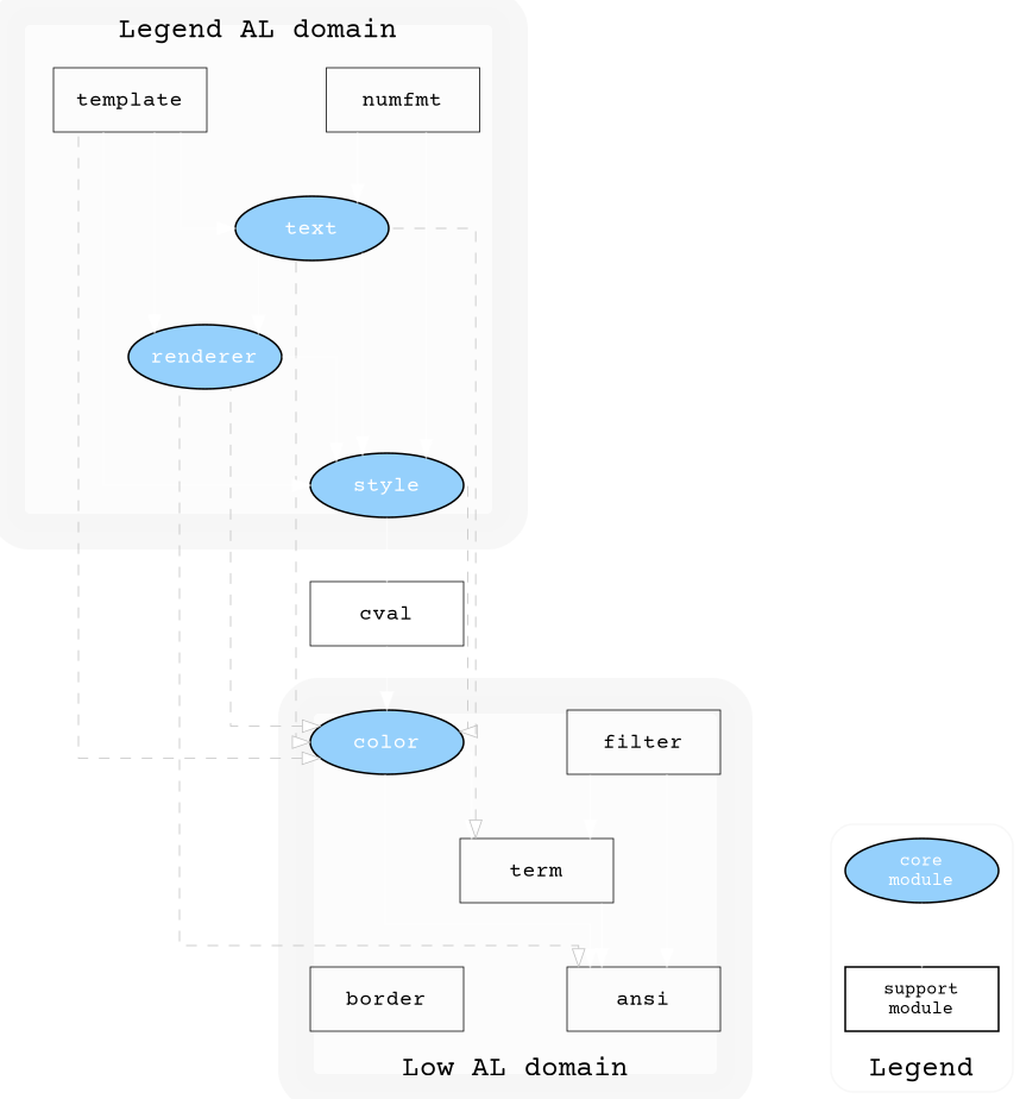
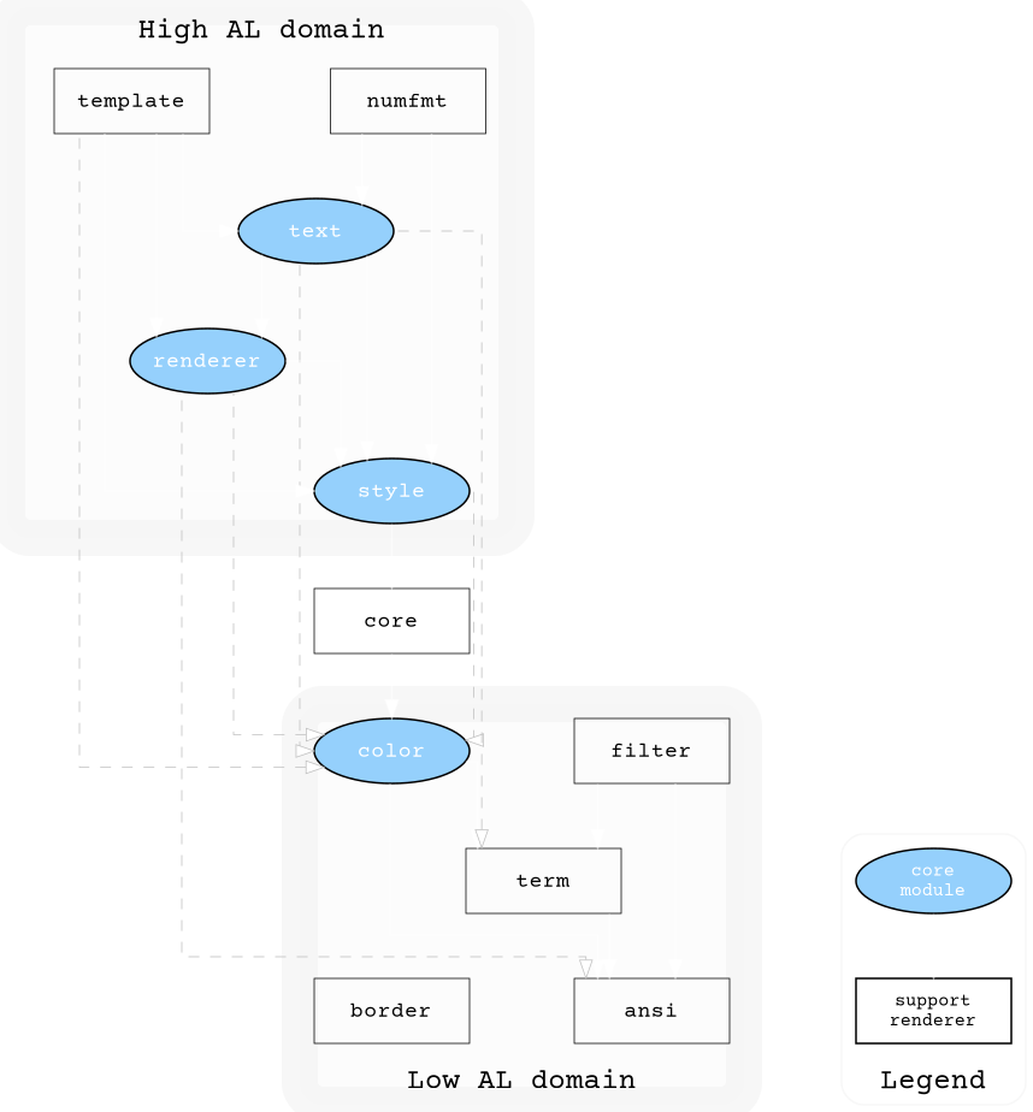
  strict digraph {
    color="#f0f0f080"
    fontname="Courier Prime"
    nodesep=.8
    pack=55
    packmode=array_t4
    rankdir=BT
    ranksep=0.5
    splines=ortho
    style=rounded
    node [fillcolor=none fixedsize=true fontname="Courier Prime" fontsize=12 group=low margin="0.0,0.0" penwidth=.5 shape=rect style="filled,solid"]
    edge [color="#ffffff80" dir=back fillcolor=white fontname="Courier Prime" penwidth=1]
    color [fillcolor="#95d0fc" fontcolor="#ffffff" height=.5 penwidth=1 shape=ellipse width=1.2]
    renderer [fillcolor="#95d0fc" fontcolor="#ffffff" group=high height=.5 penwidth=1 shape=ellipse width=1.2]
    style [fillcolor="#95d0fc" fontcolor="#ffffff" group=high height=.5 penwidth=1 shape=ellipse width=1.2]
    text [fillcolor="#95d0fc" fontcolor="#ffffff" group=high height=.5 penwidth=1 shape=ellipse width=1.2]
    template [group=high height=.5 width=1.2]
    ansi [height=.5 width=1.2]
    term [height=.5 width=1.2]
-   cval [fillcolor="#FFFFFF80" height=.5 width=1.2 group=""]
+   cval [fillcolor="#FFFFFF80" height=.5 width=1.2 label=core group=""]
    filter [height=.5 width=1.2]
    numfmt [group=high height=.5 width=1.2]
    border [height=.5 width=1.2]
    n12 [fillcolor="#95d0fc" fontcolor="#ffffff" fontsize=10 height=.5 label="core\nmodule" margin=.3 penwidth=1 shape=ellipse width=1.2 group=""]
-   n13 [fontsize=10 height=.5 label="support\nmodule" margin=.3 penwidth=1 width=1.2 group=""]
+   n13 [fontsize=10 height=.5 label="support\nrenderer" margin=.3 penwidth=1 width=1.2 group=""]
    subgraph sub_1 {
      color
      renderer
      style
      text
      template
      ansi
      term
    }
    subgraph sub_2 {
      color
      renderer
      style
      text
      template
      ansi
      term
      cval
      filter
      numfmt
    }
    subgraph sub_3 {
      penwidth=0
      cval
    }
    subgraph cluster_4 {
      bgcolor="#fafafa80"
      fontsize=16
      label="Low AL domain"
      labeljust=c
      labelloc=t
      penwidth=20
      ansi
      term
      filter
      border
      subgraph sub_5 {
        bgcolor="#fafafa80"
        fontsize=16
        label="Low AL domain"
        labeljust=c
        labelloc=t
        penwidth=20
        color
      }
    }
    subgraph cluster_6 {
      bgcolor="#fafafa80"
      fontsize=16
-     label="Legend AL domain"
+     label="High AL domain"
      labeljust=c
      labelloc=b
      penwidth=20
      template
      numfmt
      subgraph sub_7 {
        bgcolor="#fafafa80"
        fontsize=16
        label="High AL domain"
        labeljust=c
        labelloc=b
        penwidth=20
        renderer
        style
        text
      }
    }
    subgraph cluster_8 {
      fontsize=16
      label=Legend
      labeljust=c
      labelloc=t
      penwidth=1
      n12
      n13
    }
    color -> renderer [color=gray minlen=1 penwidth=.5 style=dashed weight=1]
    color -> style [color=gray minlen=1 penwidth=.5 style=dashed weight=1]
    color -> text [color=gray minlen=1 penwidth=.5 style=dashed weight=1]
    color -> template [color=gray minlen=1 penwidth=.5 style=dashed weight=1]
    color -> cval [minlen=1 weight=50]
    renderer -> text
    renderer -> template
    style -> renderer
    style -> text
    style -> template
    style -> numfmt
    text -> template
    text -> numfmt
    ansi -> color
    ansi -> renderer [color=gray minlen=1 penwidth=.5 style=dashed weight=1]
    ansi -> term
    ansi -> filter
    term -> color
    term -> text [color=gray minlen=1 penwidth=.5 style=dashed weight=1]
    term -> filter
    cval -> style [minlen=1 weight=50]
    n13 -> n12 [penwidth=""]
  }
